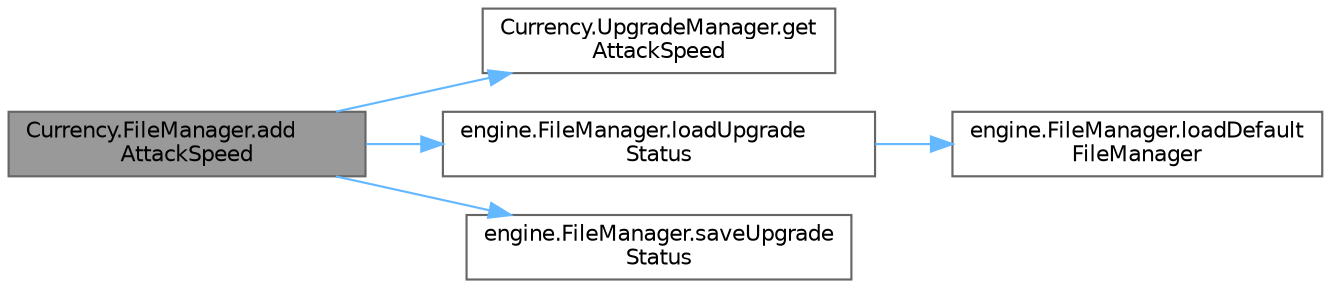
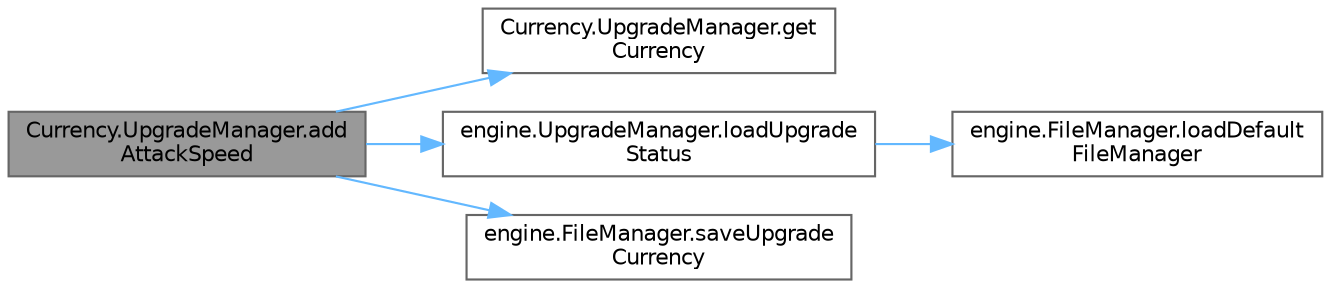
  digraph {
    rankdir=LR
    node [color=grey40 fillcolor=white fontname=Helvetica fontsize=10 shape=box style=filled]
    edge [color=steelblue1 fontname=Helvetica fontsize=10 labelfontname=Helvetica labelfontsize=10 style=solid]
-   n1 [color=gray40 fillcolor=grey60 fontcolor=black height=0.2 label="Currency.FileManager.add\lAttackSpeed" width=0.4]
-   n2 [height=0.2 label="Currency.UpgradeManager.get\lAttackSpeed" width=0.4]
-   n3 [height=0.2 label="engine.FileManager.loadUpgrade\lStatus" width=0.4]
-   n4 [height=0.2 label="engine.FileManager.saveUpgrade\lStatus" width=0.4]
+   n1 [color=gray40 fillcolor=grey60 fontcolor=black height=0.2 label="Currency.UpgradeManager.add\lAttackSpeed" width=0.4]
+   n2 [height=0.2 label="Currency.UpgradeManager.get\lCurrency" width=0.4]
+   n3 [height=0.2 label="engine.UpgradeManager.loadUpgrade\lStatus" width=0.4]
+   n4 [height=0.2 label="engine.FileManager.saveUpgrade\lCurrency" width=0.4]
    n5 [height=0.2 label="engine.FileManager.loadDefault\lFileManager" width=0.4]
    n1 -> n2
    n1 -> n3
    n1 -> n4
    n3 -> n5
  }
